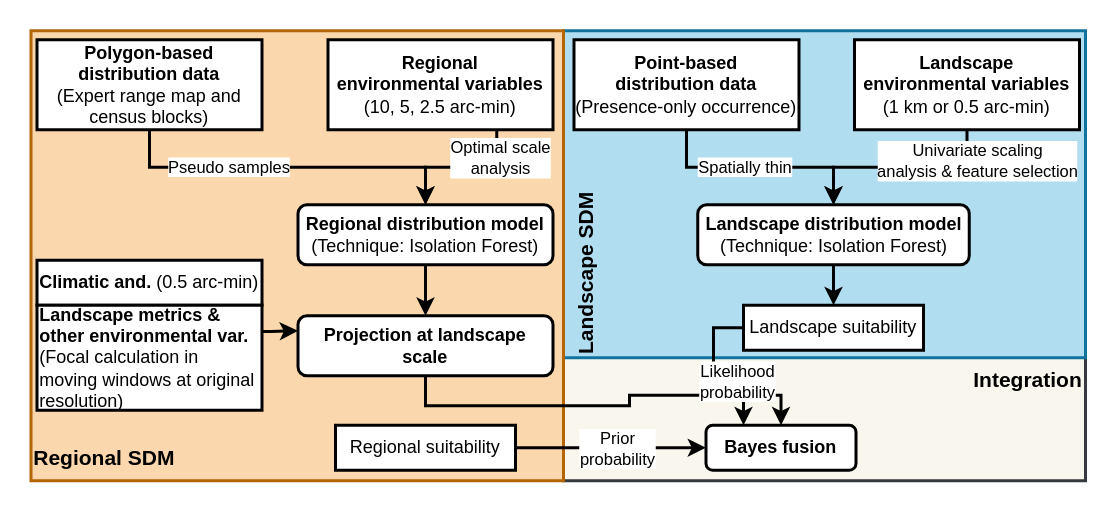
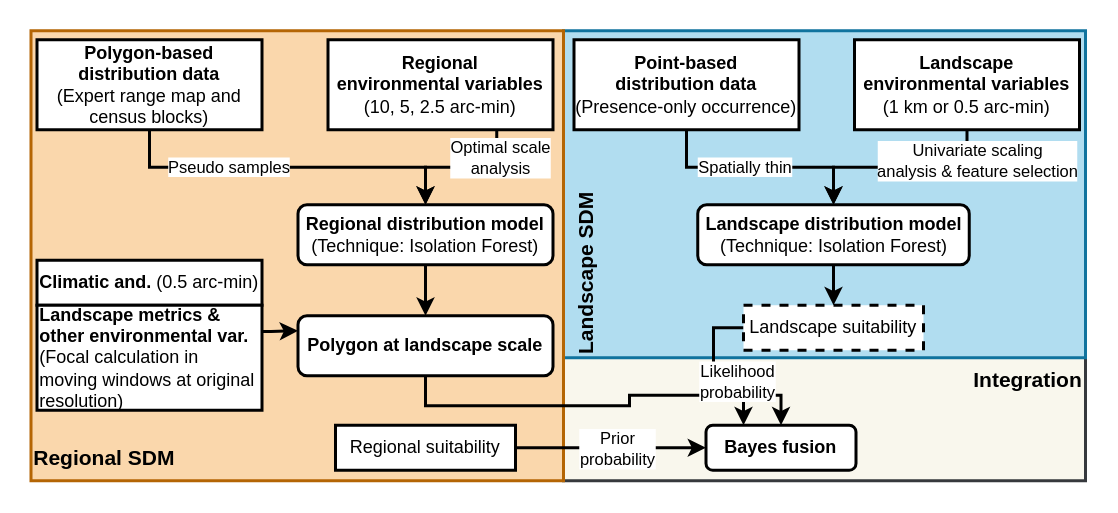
  <mxCell id="0" />
  <mxCell id="1" parent="0" />
  <mxCell id="2" value="" style="rounded=0;whiteSpace=wrap;html=1;strokeWidth=2;fillColor=#f9f7ed;strokeColor=#36393d;" parent="1" vertex="1"><mxGeometry x="375" y="236" width="348" height="84" as="geometry" /></mxCell>
  <mxCell id="3" value="" style="rounded=0;whiteSpace=wrap;html=1;strokeWidth=2;fillColor=#b1ddf0;strokeColor=#10739e;" parent="1" vertex="1"><mxGeometry x="375" y="20" width="348" height="218" as="geometry" /></mxCell>
  <mxCell id="4" value="" style="rounded=0;whiteSpace=wrap;html=1;strokeWidth=2;fillColor=#fad7ac;strokeColor=#b46504;" parent="1" vertex="1"><mxGeometry x="20" y="20" width="355" height="300" as="geometry" /></mxCell>
  <mxCell id="5" style="edgeStyle=orthogonalEdgeStyle;rounded=0;orthogonalLoop=1;jettySize=auto;html=1;exitX=0.5;exitY=1;exitDx=0;exitDy=0;strokeWidth=2;" parent="1" source="7" target="12" edge="1"><mxGeometry relative="1" as="geometry" /></mxCell>
  <mxCell id="6" value="Pseudo samples" style="edgeLabel;html=1;align=center;verticalAlign=middle;resizable=0;points=[];fontSize=11;" parent="5" vertex="1" connectable="0"><mxGeometry x="-0.547" y="1" relative="1" as="geometry"><mxPoint x="24" as="offset" /></mxGeometry></mxCell>
  <mxCell id="7" value="&lt;b&gt;Polygon-based distribution data&lt;/b&gt;&lt;br&gt;(Expert range map and census blocks)" style="rounded=0;whiteSpace=wrap;html=1;strokeWidth=2;" parent="1" vertex="1"><mxGeometry x="24" y="26" width="150" height="60" as="geometry" /></mxCell>
  <mxCell id="8" style="edgeStyle=orthogonalEdgeStyle;rounded=0;orthogonalLoop=1;jettySize=auto;html=1;exitX=0.75;exitY=1;exitDx=0;exitDy=0;entryX=0.5;entryY=0;entryDx=0;entryDy=0;strokeWidth=2;fontSize=14;" parent="1" source="10" target="12" edge="1"><mxGeometry relative="1" as="geometry" /></mxCell>
  <mxCell id="9" value="Optimal scale&lt;br style=&quot;border-color: var(--border-color); font-size: 11px;&quot;&gt;&lt;span style=&quot;font-size: 11px;&quot;&gt;analysis&lt;/span&gt;" style="edgeLabel;html=1;align=center;verticalAlign=middle;resizable=0;points=[];fontSize=11;" parent="8" vertex="1" connectable="0"><mxGeometry x="-0.631" relative="1" as="geometry"><mxPoint x="2" as="offset" /></mxGeometry></mxCell>
  <mxCell id="10" value="&lt;b&gt;Regional &lt;br&gt;environmental variables&lt;/b&gt;&lt;br&gt;(10, 5, 2.5 arc-min)" style="rounded=0;whiteSpace=wrap;html=1;strokeWidth=2;" parent="1" vertex="1"><mxGeometry x="218" y="26" width="150" height="60" as="geometry" /></mxCell>
  <mxCell id="11" style="edgeStyle=orthogonalEdgeStyle;rounded=0;orthogonalLoop=1;jettySize=auto;html=1;exitX=0.5;exitY=1;exitDx=0;exitDy=0;entryX=0.5;entryY=0;entryDx=0;entryDy=0;strokeWidth=2;" parent="1" source="12" target="14" edge="1"><mxGeometry relative="1" as="geometry" /></mxCell>
  <mxCell id="12" value="&lt;b&gt;Regional distribution model&lt;/b&gt;&lt;br&gt;(Technique: Isolation Forest)" style="rounded=1;whiteSpace=wrap;html=1;strokeWidth=2;" parent="1" vertex="1"><mxGeometry x="198" y="136" width="170" height="40" as="geometry" /></mxCell>
  <mxCell id="13" style="edgeStyle=orthogonalEdgeStyle;rounded=0;orthogonalLoop=1;jettySize=auto;html=1;exitX=0.5;exitY=1;exitDx=0;exitDy=0;strokeWidth=2;" parent="1" source="14" target="29" edge="1"><mxGeometry relative="1" as="geometry" /></mxCell>
- <mxCell id="14" value="&lt;b&gt;Projection at landscape scale&lt;/b&gt;" style="rounded=1;whiteSpace=wrap;html=1;strokeWidth=2;" parent="1" vertex="1"><mxGeometry x="198" y="210" width="170" height="40" as="geometry" /></mxCell>
+ <mxCell id="14" value="&lt;b&gt;Polygon at landscape scale&lt;/b&gt;" style="rounded=1;whiteSpace=wrap;html=1;strokeWidth=2;" parent="1" vertex="1"><mxGeometry x="198" y="210" width="170" height="40" as="geometry" /></mxCell>
  <mxCell id="15" style="edgeStyle=orthogonalEdgeStyle;rounded=0;orthogonalLoop=1;jettySize=auto;html=1;exitX=0.5;exitY=1;exitDx=0;exitDy=0;strokeWidth=2;" parent="1" source="17" target="22" edge="1"><mxGeometry relative="1" as="geometry" /></mxCell>
  <mxCell id="16" value="Spatially thin" style="edgeLabel;html=1;align=center;verticalAlign=middle;resizable=0;points=[];" vertex="1" connectable="0" parent="15"><mxGeometry x="-0.257" y="1" relative="1" as="geometry"><mxPoint x="8" as="offset" /></mxGeometry></mxCell>
  <mxCell id="17" value="&lt;b&gt;Point-based &lt;br&gt;distribution data&lt;/b&gt;&lt;br&gt;(Presence-only occurrence)" style="rounded=0;whiteSpace=wrap;html=1;strokeWidth=2;" parent="1" vertex="1"><mxGeometry x="382" y="26" width="150" height="60" as="geometry" /></mxCell>
  <mxCell id="18" style="edgeStyle=orthogonalEdgeStyle;rounded=0;orthogonalLoop=1;jettySize=auto;html=1;entryX=0.5;entryY=0;entryDx=0;entryDy=0;strokeWidth=2;" parent="1" source="20" target="22" edge="1"><mxGeometry relative="1" as="geometry" /></mxCell>
  <mxCell id="19" value="Univariate scaling&lt;br&gt;analysis &amp;amp; feature selection" style="edgeLabel;html=1;align=center;verticalAlign=middle;resizable=0;points=[];" parent="18" vertex="1" connectable="0"><mxGeometry x="-0.014" y="-2" relative="1" as="geometry"><mxPoint x="50" y="-3" as="offset" /></mxGeometry></mxCell>
  <mxCell id="20" value="&lt;b&gt;Landscape&lt;br&gt;environmental variables&lt;/b&gt;&lt;br&gt;(1 km or 0.5 arc-min)" style="rounded=0;whiteSpace=wrap;html=1;strokeWidth=2;" parent="1" vertex="1"><mxGeometry x="569" y="26" width="150" height="60" as="geometry" /></mxCell>
  <mxCell id="21" style="edgeStyle=orthogonalEdgeStyle;rounded=0;orthogonalLoop=1;jettySize=auto;html=1;exitX=0.5;exitY=1;exitDx=0;exitDy=0;strokeWidth=2;" parent="1" source="22" target="28" edge="1"><mxGeometry relative="1" as="geometry" /></mxCell>
  <mxCell id="22" value="&lt;b&gt;Landscape distribution model&lt;/b&gt;&lt;br&gt;(Technique: Isolation Forest)" style="rounded=1;whiteSpace=wrap;html=1;strokeWidth=2;" parent="1" vertex="1"><mxGeometry x="464.5" y="136" width="181" height="40" as="geometry" /></mxCell>
  <mxCell id="23" style="edgeStyle=orthogonalEdgeStyle;rounded=0;orthogonalLoop=1;jettySize=auto;html=1;exitX=1;exitY=0.5;exitDx=0;exitDy=0;entryX=0;entryY=0.5;entryDx=0;entryDy=0;strokeWidth=2;" parent="1" source="25" target="29" edge="1"><mxGeometry relative="1" as="geometry" /></mxCell>
  <mxCell id="24" value="Prior&lt;br&gt;probability" style="edgeLabel;html=1;align=center;verticalAlign=middle;resizable=0;points=[];" parent="23" vertex="1" connectable="0"><mxGeometry x="0.341" relative="1" as="geometry"><mxPoint x="-18" as="offset" /></mxGeometry></mxCell>
  <mxCell id="25" value="Regional suitability" style="rounded=0;whiteSpace=wrap;html=1;strokeWidth=2;" parent="1" vertex="1"><mxGeometry x="223" y="283" width="120" height="30" as="geometry" /></mxCell>
  <mxCell id="26" style="edgeStyle=orthogonalEdgeStyle;rounded=0;orthogonalLoop=1;jettySize=auto;html=1;exitX=0;exitY=0.5;exitDx=0;exitDy=0;entryX=0.25;entryY=0;entryDx=0;entryDy=0;strokeWidth=2;" parent="1" source="28" target="29" edge="1"><mxGeometry relative="1" as="geometry" /></mxCell>
  <mxCell id="27" value="Likelihood &lt;br&gt;probability" style="edgeLabel;html=1;align=center;verticalAlign=middle;resizable=0;points=[];" parent="26" vertex="1" connectable="0"><mxGeometry x="0.681" y="-1" relative="1" as="geometry"><mxPoint x="-4" y="-13" as="offset" /></mxGeometry></mxCell>
- <mxCell id="28" value="Landscape suitability" style="rounded=0;whiteSpace=wrap;html=1;strokeWidth=2;" parent="1" vertex="1"><mxGeometry x="495" y="203" width="120" height="30" as="geometry" /></mxCell>
+ <mxCell id="28" value="Landscape suitability" style="rounded=0;whiteSpace=wrap;html=1;strokeWidth=2;dashed=1;" parent="1" vertex="1"><mxGeometry x="495" y="203" width="120" height="30" as="geometry" /></mxCell>
  <mxCell id="29" value="&lt;b&gt;Bayes fusion&lt;/b&gt;" style="rounded=1;whiteSpace=wrap;html=1;strokeWidth=2;" parent="1" vertex="1"><mxGeometry x="470" y="283" width="100" height="30" as="geometry" /></mxCell>
  <mxCell id="30" value="Regional SDM" style="text;html=1;strokeColor=none;fillColor=none;align=left;verticalAlign=middle;whiteSpace=wrap;rounded=0;rotation=0;fontSize=14;fontStyle=1" parent="1" vertex="1"><mxGeometry x="20" y="290" width="100" height="30" as="geometry" /></mxCell>
  <mxCell id="31" value="Landscape SDM" style="text;html=1;strokeColor=none;fillColor=none;align=left;verticalAlign=middle;whiteSpace=wrap;rounded=0;rotation=-90;fontSize=14;fontStyle=1" parent="1" vertex="1"><mxGeometry x="330" y="163" width="120" height="30" as="geometry" /></mxCell>
  <mxCell id="32" value="Integration" style="text;html=1;strokeColor=none;fillColor=none;align=right;verticalAlign=middle;whiteSpace=wrap;rounded=0;rotation=0;fontSize=14;fontStyle=1" parent="1" vertex="1"><mxGeometry x="603" y="238" width="120" height="30" as="geometry" /></mxCell>
  <mxCell id="33" value="&lt;b&gt;Climatic and.&lt;/b&gt; (0.5 arc-min)" style="rounded=0;whiteSpace=wrap;html=1;strokeWidth=2;fontStyle=0" parent="1" vertex="1"><mxGeometry x="24" y="173" width="150" height="30" as="geometry" /></mxCell>
  <mxCell id="34" style="edgeStyle=orthogonalEdgeStyle;rounded=0;orthogonalLoop=1;jettySize=auto;html=1;exitX=1;exitY=0.25;exitDx=0;exitDy=0;entryX=0;entryY=0.25;entryDx=0;entryDy=0;strokeWidth=2;fontSize=11;" parent="1" source="35" target="14" edge="1"><mxGeometry relative="1" as="geometry"><Array as="points"><mxPoint x="180" y="220" /></Array></mxGeometry></mxCell>
  <mxCell id="35" value="&lt;span&gt;&lt;b&gt;Landscape metrics &amp;amp; &lt;br&gt;other environmental var. &lt;/b&gt;&lt;br&gt;(&lt;/span&gt;Focal calculation in moving windows at original resolution)" style="rounded=0;whiteSpace=wrap;html=1;strokeWidth=2;fontStyle=0;align=left;" parent="1" vertex="1"><mxGeometry x="24" y="203" width="150" height="70" as="geometry" /></mxCell>
